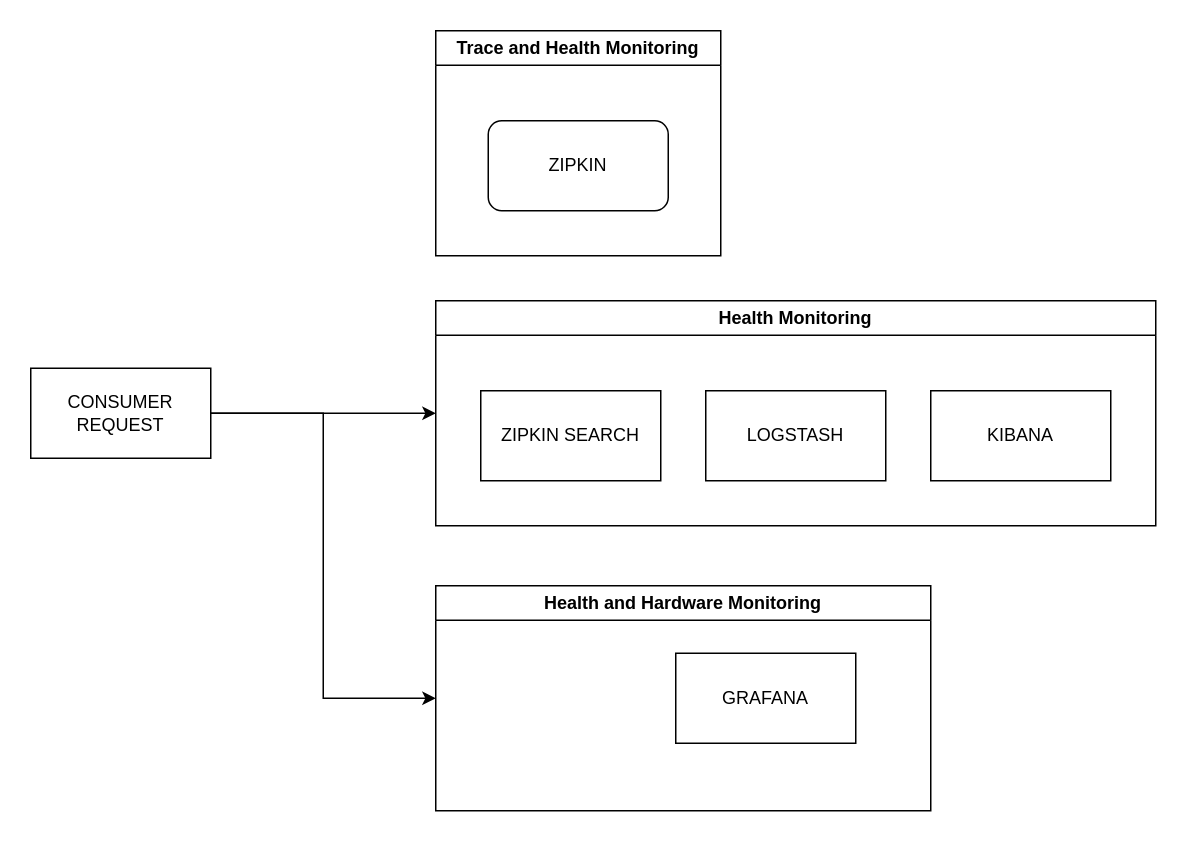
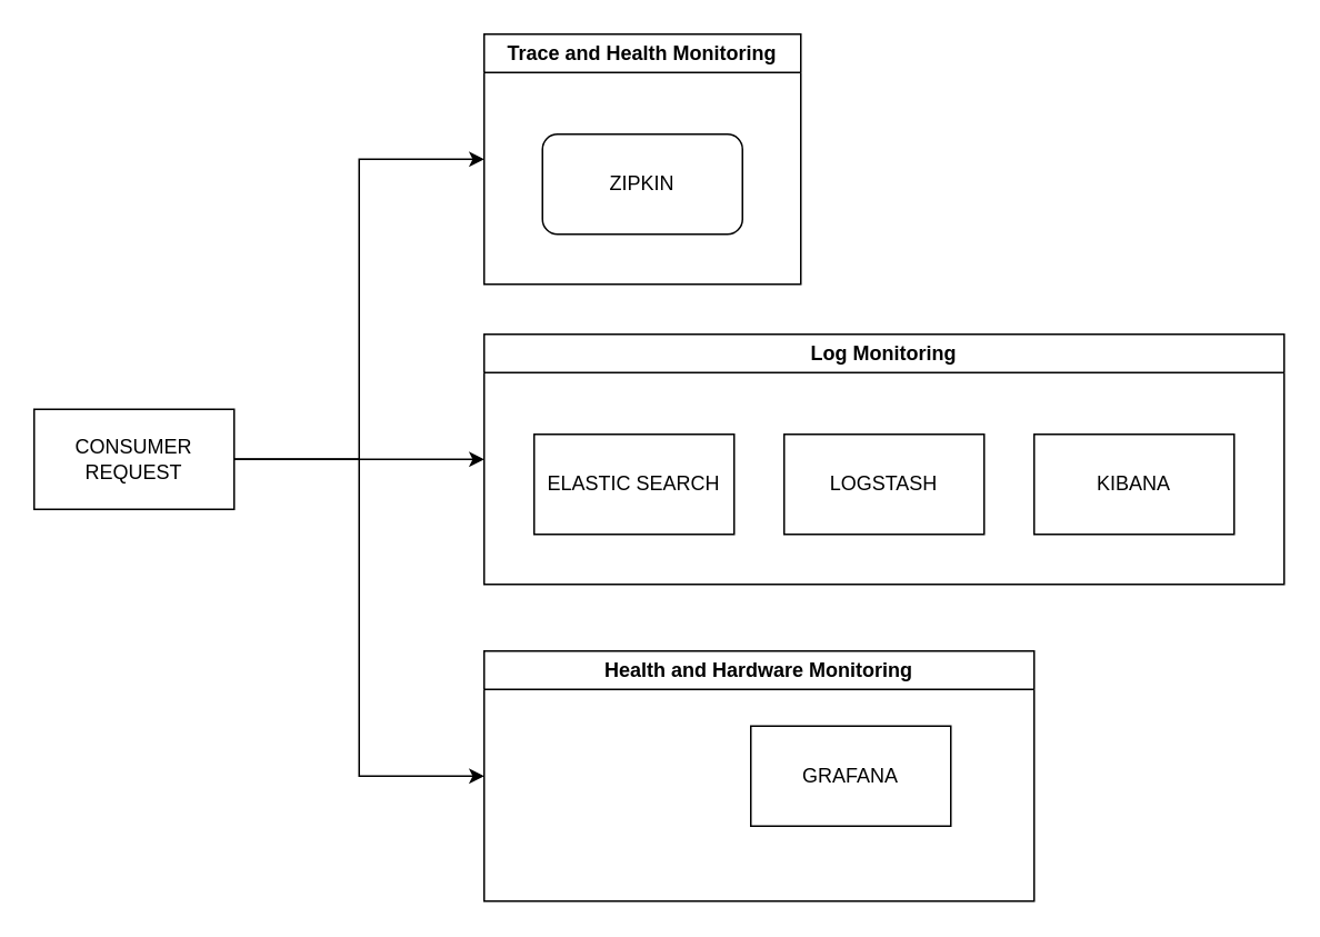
  <mxCell id="0" />
  <mxCell id="1" parent="0" />
- <mxCell id="2" value="Health Monitoring" style="swimlane;whiteSpace=wrap;html=1;" parent="1" vertex="1"><mxGeometry x="290" y="200" width="480" height="150" as="geometry" /></mxCell>
- <mxCell id="3" value="ZIPKIN SEARCH" style="rounded=0;whiteSpace=wrap;html=1;" parent="2" vertex="1"><mxGeometry x="30" y="60" width="120" height="60" as="geometry" /></mxCell>
+ <mxCell id="2" value="Log Monitoring" style="swimlane;whiteSpace=wrap;html=1;" parent="1" vertex="1"><mxGeometry x="290" y="200" width="480" height="150" as="geometry" /></mxCell>
+ <mxCell id="3" value="ELASTIC SEARCH" style="rounded=0;whiteSpace=wrap;html=1;" parent="2" vertex="1"><mxGeometry x="30" y="60" width="120" height="60" as="geometry" /></mxCell>
  <mxCell id="4" value="LOGSTASH" style="rounded=0;whiteSpace=wrap;html=1;" parent="2" vertex="1"><mxGeometry x="180" y="60" width="120" height="60" as="geometry" /></mxCell>
  <mxCell id="5" value="KIBANA" style="rounded=0;whiteSpace=wrap;html=1;" parent="2" vertex="1"><mxGeometry x="330" y="60" width="120" height="60" as="geometry" /></mxCell>
  <mxCell id="6" value="Health and Hardware Monitoring" style="swimlane;whiteSpace=wrap;html=1;" parent="1" vertex="1"><mxGeometry x="290" y="390" width="330" height="150" as="geometry" /></mxCell>
  <mxCell id="7" value="GRAFANA" style="rounded=0;whiteSpace=wrap;html=1;" parent="6" vertex="1"><mxGeometry x="160" y="45" width="120" height="60" as="geometry" /></mxCell>
  <mxCell id="8" value="Trace and Health Monitoring" style="swimlane;whiteSpace=wrap;html=1;" parent="1" vertex="1"><mxGeometry x="290" y="20" width="190" height="150" as="geometry" /></mxCell>
  <mxCell id="9" value="ZIPKIN" style="whiteSpace=wrap;html=1;rounded=1;" parent="8" vertex="1"><mxGeometry x="35" y="60" width="120" height="60" as="geometry" /></mxCell>
  <mxCell id="10" style="edgeStyle=orthogonalEdgeStyle;rounded=0;orthogonalLoop=1;jettySize=auto;html=1;" edge="1" parent="1" source="13" target="2"><mxGeometry relative="1" as="geometry" /></mxCell>
+ <mxCell id="11" style="edgeStyle=orthogonalEdgeStyle;rounded=0;orthogonalLoop=1;jettySize=auto;html=1;entryX=0;entryY=0.5;entryDx=0;entryDy=0;" edge="1" parent="1" source="13" target="8"><mxGeometry relative="1" as="geometry" /></mxCell>
  <mxCell id="12" style="edgeStyle=orthogonalEdgeStyle;rounded=0;orthogonalLoop=1;jettySize=auto;html=1;entryX=0;entryY=0.5;entryDx=0;entryDy=0;" edge="1" parent="1" source="13" target="6"><mxGeometry relative="1" as="geometry" /></mxCell>
  <mxCell id="13" value="CONSUMER REQUEST" style="rounded=0;whiteSpace=wrap;html=1;" vertex="1" parent="1"><mxGeometry x="20" y="245" width="120" height="60" as="geometry" /></mxCell>
